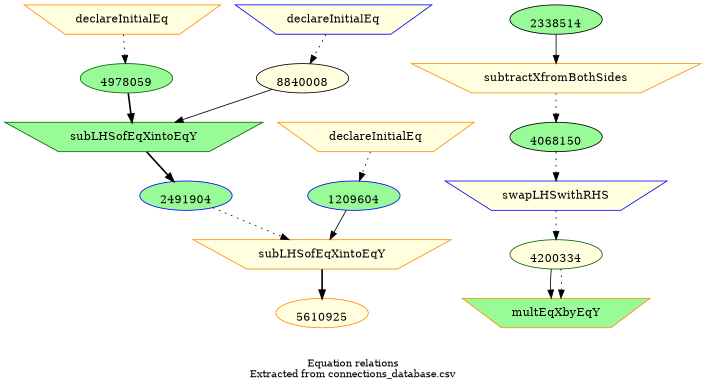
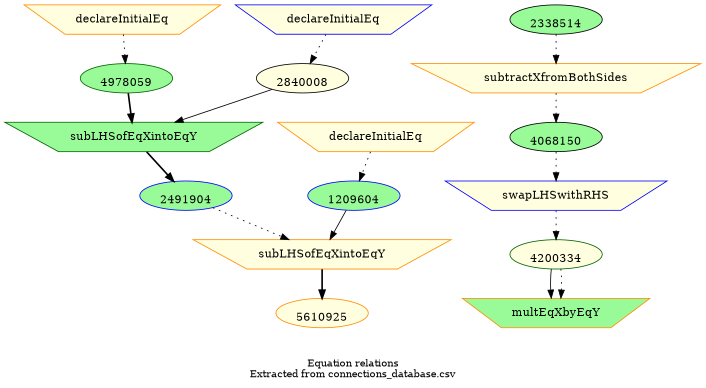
  digraph {
    fontsize=12
    label="Equation relations\nExtracted from connections_database.csv"
    node [color=darkorange fillcolor=lightyellow shape=invtrapezium style=filled]
    edge [style=dotted]
    n1 [label=declareInitialEq]
    4978059 [color=darkgreen fillcolor=palegreen labelloc=b shape=ellipse]
    n3 [color=darkgreen fillcolor=palegreen label=subLHSofEqXintoEqY]
    2491904 [color=blue fillcolor=palegreen labelloc=b shape=ellipse]
    n5 [color=blue label=declareInitialEq]
-   2840008 [color=black labelloc=b shape=ellipse label=8840008]
+   2840008 [color=black labelloc=b shape=ellipse]
    n7 [label=declareInitialEq]
    1209604 [color=blue fillcolor=palegreen labelloc=b shape=ellipse]
    n9 [label=subLHSofEqXintoEqY]
    5610925 [labelloc=b shape=ellipse]
    n11 [label=subtractXfromBothSides]
    4068150 [color=black fillcolor=palegreen labelloc=b shape=ellipse]
    2338514 [color=black fillcolor=palegreen labelloc=b shape=ellipse]
    n14 [color=blue label=swapLHSwithRHS]
    4200334 [color=darkgreen labelloc=b shape=ellipse]
    n16 [fillcolor=palegreen label=multEqXbyEqY]
    n1 -> 4978059
    4978059 -> n3 [style=bold]
    n3 -> 2491904 [style=bold]
    2491904 -> n9
    n5 -> 2840008
    2840008 -> n3 [style=solid]
    n7 -> 1209604
    1209604 -> n9 [style=solid]
    n9 -> 5610925 [style=bold]
    n11 -> 4068150
    4068150 -> n14
-   2338514 -> n11 [style=solid]
+   2338514 -> n11
    n14 -> 4200334
    4200334 -> n16 [style=solid]
    4200334 -> n16
  }
